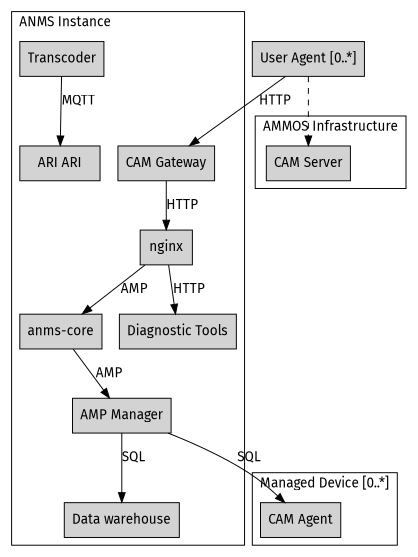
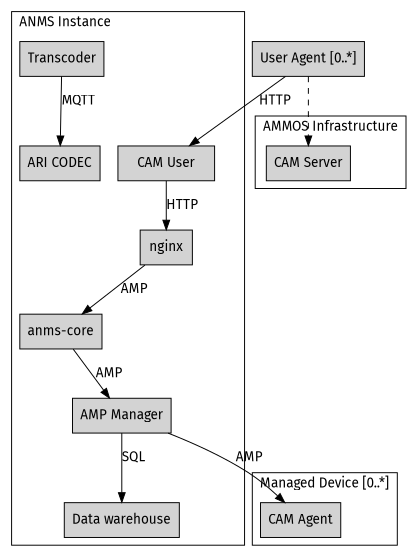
  digraph {
    fontname="Fira Sans"
    newrank=true
    node [fontname="Fira Sans" shape=box style=filled]
    edge [fontname="Fira Sans"]
-   n1 [group=main label="CAM Gateway"]
+   n1 [group=main label="CAM User"]
    n2 [label="CAM Server"]
    nginx [group=main]
    n4 [group=main label="anms-core"]
-   n5 [label="Diagnostic Tools"]
    n6 [label=Transcoder]
    n7 [label="AMP Manager"]
    n8 [label="Data warehouse"]
-   n9 [label="ARI ARI"]
+   n9 [label="ARI CODEC"]
    n10 [label="CAM Agent"]
    n11 [label="User Agent [0..*]"]
    subgraph sub_1 {
      rank=same
      n1
      n2
    }
    subgraph cluster_2 {
      label="ANMS Instance"
      labeljust=l
      n1
      nginx
      n4
-     n5
      n6
      n7
      n8
      n9
    }
    subgraph cluster_3 {
      label="AMMOS Infrastructure"
      labeljust=r
      n2
    }
    subgraph cluster_4 {
      label="Managed Device [0..*]"
      labeljust=r
      n10
    }
    n1 -> nginx [label=HTTP]
    nginx -> n4 [label=AMP]
-   nginx -> n5 [label=HTTP]
    n4 -> n7 [label=AMP]
    n6 -> n9 [label=MQTT]
    n7 -> n8 [label=SQL]
-   n7 -> n10 [label=SQL]
+   n7 -> n10 [label=AMP]
    n11 -> n1 [label=HTTP]
    n11 -> n2 [style=dashed]
  }
